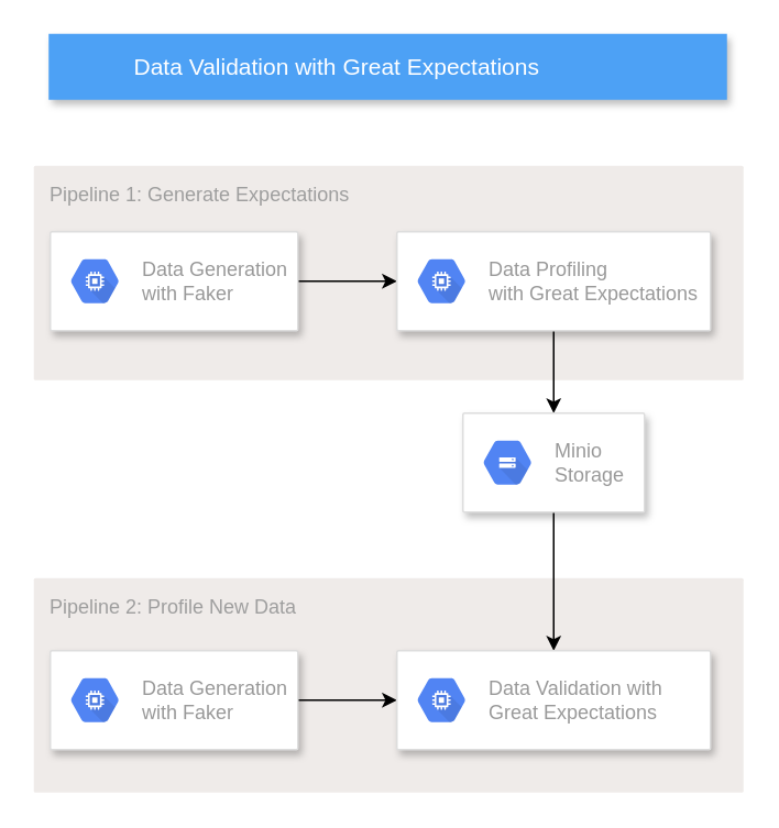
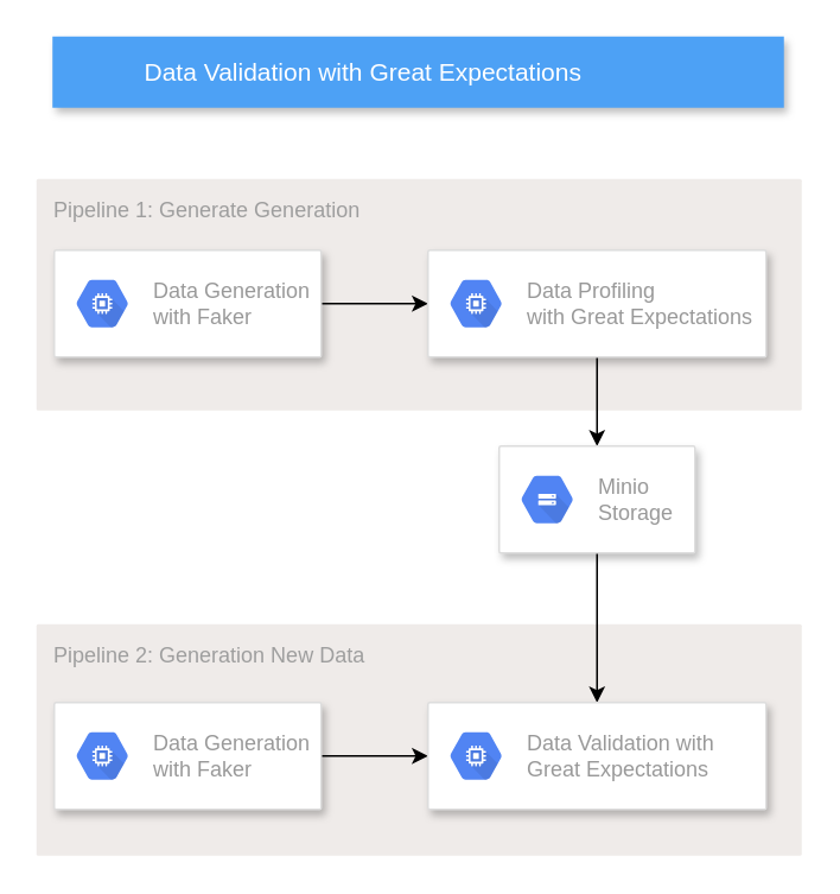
  <mxCell id="0" />
  <mxCell id="1" parent="0" />
- <mxCell id="2" value="Pipeline 2: Profile New Data" style="sketch=0;points=[[0,0,0],[0.25,0,0],[0.5,0,0],[0.75,0,0],[1,0,0],[1,0.25,0],[1,0.5,0],[1,0.75,0],[1,1,0],[0.75,1,0],[0.5,1,0],[0.25,1,0],[0,1,0],[0,0.75,0],[0,0.5,0],[0,0.25,0]];rounded=1;absoluteArcSize=1;arcSize=2;html=1;strokeColor=none;gradientColor=none;shadow=0;dashed=0;fontSize=12;fontColor=#9E9E9E;align=left;verticalAlign=top;spacing=10;spacingTop=-4;fillColor=#EFEBE9;" vertex="1" parent="1"><mxGeometry x="20" y="350" width="430" height="130" as="geometry" /></mxCell>
- <mxCell id="3" value="Pipeline 1: Generate Expectations" style="sketch=0;points=[[0,0,0],[0.25,0,0],[0.5,0,0],[0.75,0,0],[1,0,0],[1,0.25,0],[1,0.5,0],[1,0.75,0],[1,1,0],[0.75,1,0],[0.5,1,0],[0.25,1,0],[0,1,0],[0,0.75,0],[0,0.5,0],[0,0.25,0]];rounded=1;absoluteArcSize=1;arcSize=2;html=1;strokeColor=none;gradientColor=none;shadow=0;dashed=0;fontSize=12;fontColor=#9E9E9E;align=left;verticalAlign=top;spacing=10;spacingTop=-4;fillColor=#EFEBE9;" vertex="1" parent="1"><mxGeometry x="20" y="100" width="430" height="130" as="geometry" /></mxCell>
+ <mxCell id="2" value="Pipeline 2: Generation New Data" style="sketch=0;points=[[0,0,0],[0.25,0,0],[0.5,0,0],[0.75,0,0],[1,0,0],[1,0.25,0],[1,0.5,0],[1,0.75,0],[1,1,0],[0.75,1,0],[0.5,1,0],[0.25,1,0],[0,1,0],[0,0.75,0],[0,0.5,0],[0,0.25,0]];rounded=1;absoluteArcSize=1;arcSize=2;html=1;strokeColor=none;gradientColor=none;shadow=0;dashed=0;fontSize=12;fontColor=#9E9E9E;align=left;verticalAlign=top;spacing=10;spacingTop=-4;fillColor=#EFEBE9;" vertex="1" parent="1"><mxGeometry x="20" y="350" width="430" height="130" as="geometry" /></mxCell>
+ <mxCell id="3" value="Pipeline 1: Generate Generation" style="sketch=0;points=[[0,0,0],[0.25,0,0],[0.5,0,0],[0.75,0,0],[1,0,0],[1,0.25,0],[1,0.5,0],[1,0.75,0],[1,1,0],[0.75,1,0],[0.5,1,0],[0.25,1,0],[0,1,0],[0,0.75,0],[0,0.5,0],[0,0.25,0]];rounded=1;absoluteArcSize=1;arcSize=2;html=1;strokeColor=none;gradientColor=none;shadow=0;dashed=0;fontSize=12;fontColor=#9E9E9E;align=left;verticalAlign=top;spacing=10;spacingTop=-4;fillColor=#EFEBE9;" vertex="1" parent="1"><mxGeometry x="20" y="100" width="430" height="130" as="geometry" /></mxCell>
  <mxCell id="4" value="Data Validation with Great Expectations" style="fillColor=#4DA1F5;strokeColor=none;shadow=1;gradientColor=none;fontSize=14;align=left;spacingLeft=50;fontColor=#ffffff;html=1;" parent="1" vertex="1"><mxGeometry x="29" y="20" width="411" height="40" as="geometry" /></mxCell>
  <mxCell id="5" style="edgeStyle=orthogonalEdgeStyle;rounded=0;orthogonalLoop=1;jettySize=auto;html=1;exitX=1;exitY=0.5;exitDx=0;exitDy=0;entryX=0;entryY=0.5;entryDx=0;entryDy=0;" edge="1" parent="1" source="6" target="9"><mxGeometry relative="1" as="geometry" /></mxCell>
  <mxCell id="6" value="" style="strokeColor=#dddddd;shadow=1;strokeWidth=1;rounded=1;absoluteArcSize=1;arcSize=2;" vertex="1" parent="1"><mxGeometry x="30" y="140" width="150" height="60" as="geometry" /></mxCell>
  <mxCell id="7" value="Data Generation&amp;nbsp;&lt;br&gt;with Faker" style="sketch=0;dashed=0;connectable=0;html=1;fillColor=#5184F3;strokeColor=none;shape=mxgraph.gcp2.hexIcon;prIcon=compute_engine;part=1;labelPosition=right;verticalLabelPosition=middle;align=left;verticalAlign=middle;spacingLeft=5;fontColor=#999999;fontSize=12;" vertex="1" parent="6"><mxGeometry y="0.5" width="44" height="39" relative="1" as="geometry"><mxPoint x="5" y="-19.5" as="offset" /></mxGeometry></mxCell>
  <mxCell id="8" style="edgeStyle=orthogonalEdgeStyle;rounded=0;orthogonalLoop=1;jettySize=auto;html=1;exitX=0.5;exitY=1;exitDx=0;exitDy=0;" edge="1" parent="1" source="9" target="12"><mxGeometry relative="1" as="geometry" /></mxCell>
  <mxCell id="9" value="" style="strokeColor=#dddddd;shadow=1;strokeWidth=1;rounded=1;absoluteArcSize=1;arcSize=2;" vertex="1" parent="1"><mxGeometry x="240" y="140" width="190" height="60" as="geometry" /></mxCell>
  <mxCell id="10" value="Data Profiling&lt;br&gt;with Great Expectations" style="sketch=0;dashed=0;connectable=0;html=1;fillColor=#5184F3;strokeColor=none;shape=mxgraph.gcp2.hexIcon;prIcon=compute_engine;part=1;labelPosition=right;verticalLabelPosition=middle;align=left;verticalAlign=middle;spacingLeft=5;fontColor=#999999;fontSize=12;" vertex="1" parent="9"><mxGeometry y="0.5" width="44" height="39" relative="1" as="geometry"><mxPoint x="5" y="-19.5" as="offset" /></mxGeometry></mxCell>
  <mxCell id="11" style="edgeStyle=orthogonalEdgeStyle;rounded=0;orthogonalLoop=1;jettySize=auto;html=1;exitX=0.5;exitY=1;exitDx=0;exitDy=0;entryX=0.5;entryY=0;entryDx=0;entryDy=0;" edge="1" parent="1" source="12" target="17"><mxGeometry relative="1" as="geometry" /></mxCell>
  <mxCell id="12" value="" style="strokeColor=#dddddd;shadow=1;strokeWidth=1;rounded=1;absoluteArcSize=1;arcSize=2;" vertex="1" parent="1"><mxGeometry x="280" y="250" width="110" height="60" as="geometry" /></mxCell>
  <mxCell id="13" value="Minio&amp;nbsp;&lt;br&gt;Storage" style="sketch=0;dashed=0;connectable=0;html=1;fillColor=#5184F3;strokeColor=none;shape=mxgraph.gcp2.hexIcon;prIcon=cloud_storage;part=1;labelPosition=right;verticalLabelPosition=middle;align=left;verticalAlign=middle;spacingLeft=5;fontColor=#999999;fontSize=12;" vertex="1" parent="12"><mxGeometry y="0.5" width="44" height="39" relative="1" as="geometry"><mxPoint x="5" y="-19.5" as="offset" /></mxGeometry></mxCell>
  <mxCell id="14" style="edgeStyle=orthogonalEdgeStyle;rounded=0;orthogonalLoop=1;jettySize=auto;html=1;exitX=1;exitY=0.5;exitDx=0;exitDy=0;entryX=0;entryY=0.5;entryDx=0;entryDy=0;" edge="1" parent="1" source="15" target="17"><mxGeometry relative="1" as="geometry" /></mxCell>
  <mxCell id="15" value="" style="strokeColor=#dddddd;shadow=1;strokeWidth=1;rounded=1;absoluteArcSize=1;arcSize=2;" vertex="1" parent="1"><mxGeometry x="30" y="394" width="150" height="60" as="geometry" /></mxCell>
  <mxCell id="16" value="Data Generation&amp;nbsp;&lt;br&gt;with Faker" style="sketch=0;dashed=0;connectable=0;html=1;fillColor=#5184F3;strokeColor=none;shape=mxgraph.gcp2.hexIcon;prIcon=compute_engine;part=1;labelPosition=right;verticalLabelPosition=middle;align=left;verticalAlign=middle;spacingLeft=5;fontColor=#999999;fontSize=12;" vertex="1" parent="15"><mxGeometry y="0.5" width="44" height="39" relative="1" as="geometry"><mxPoint x="5" y="-19.5" as="offset" /></mxGeometry></mxCell>
  <mxCell id="17" value="" style="strokeColor=#dddddd;shadow=1;strokeWidth=1;rounded=1;absoluteArcSize=1;arcSize=2;" vertex="1" parent="1"><mxGeometry x="240" y="394" width="190" height="60" as="geometry" /></mxCell>
  <mxCell id="18" value="Data Validation with&amp;nbsp;&lt;br&gt;Great Expectations" style="sketch=0;dashed=0;connectable=0;html=1;fillColor=#5184F3;strokeColor=none;shape=mxgraph.gcp2.hexIcon;prIcon=compute_engine;part=1;labelPosition=right;verticalLabelPosition=middle;align=left;verticalAlign=middle;spacingLeft=5;fontColor=#999999;fontSize=12;" vertex="1" parent="17"><mxGeometry y="0.5" width="44" height="39" relative="1" as="geometry"><mxPoint x="5" y="-19.5" as="offset" /></mxGeometry></mxCell>
